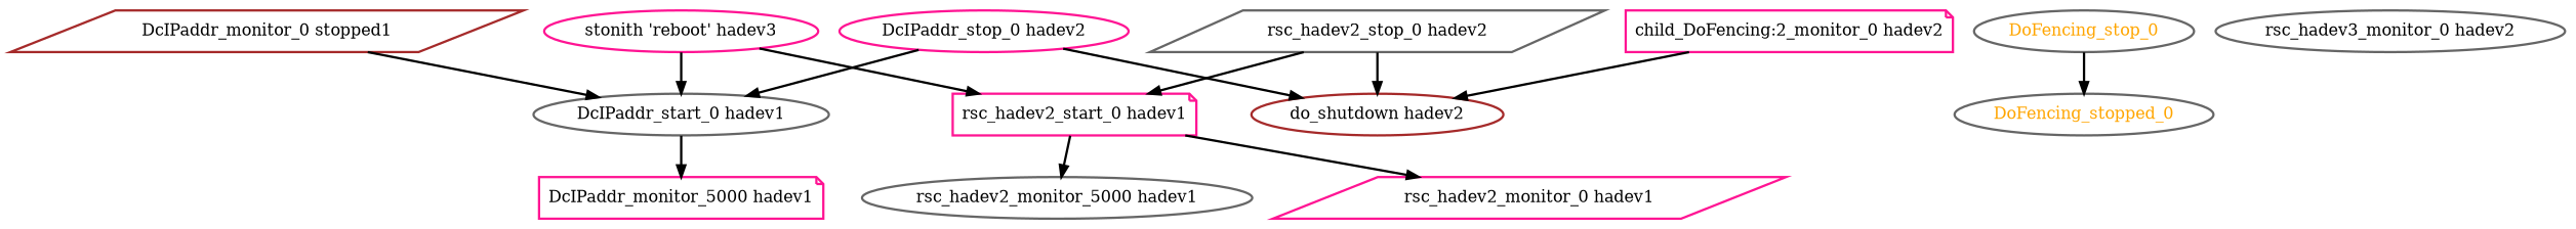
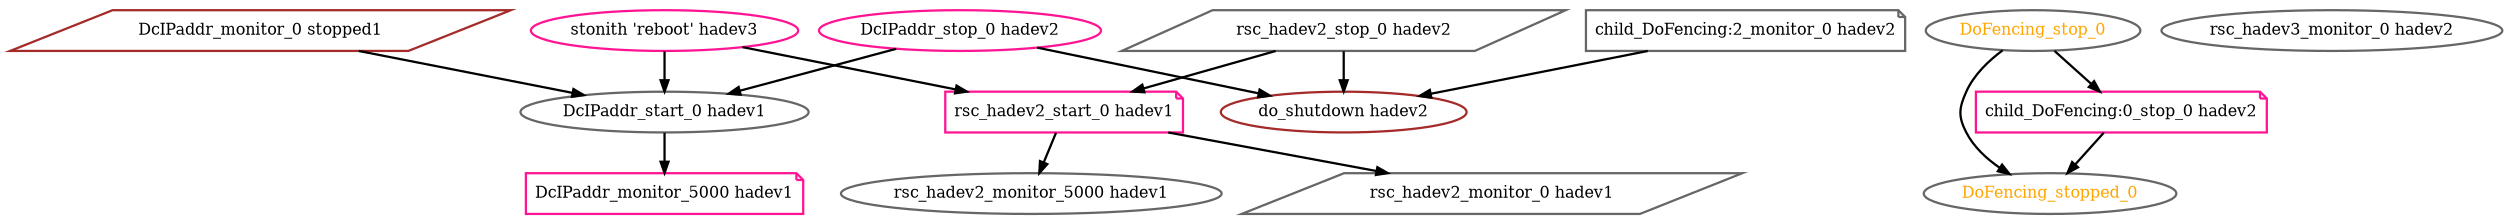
  digraph {
    node [color=gray40 fontcolor=black shape=ellipse style=bold]
    edge [style=bold]
    n1 [color=brown label="DcIPaddr_monitor_0 stopped1" shape=parallelogram]
    "DcIPaddr_start_0 hadev1"
    "DcIPaddr_monitor_5000 hadev1" [color=deeppink shape=note]
    "DcIPaddr_stop_0 hadev2" [color=deeppink]
    "do_shutdown hadev2" [color=brown]
    DoFencing_stop_0 [fontcolor=orange]
    DoFencing_stopped_0 [fontcolor=orange]
-   "child_DoFencing:2_monitor_0 hadev2" [color=deeppink shape=note]
-   "rsc_hadev2_monitor_0 hadev1" [color=deeppink shape=parallelogram]
+   "child_DoFencing:0_stop_0 hadev2" [color=deeppink shape=note]
+   "child_DoFencing:2_monitor_0 hadev2" [shape=note]
+   "rsc_hadev2_monitor_0 hadev1" [shape=parallelogram]
    "rsc_hadev2_start_0 hadev1" [color=deeppink shape=note]
    "rsc_hadev2_monitor_5000 hadev1"
    "rsc_hadev2_stop_0 hadev2" [shape=parallelogram]
    "rsc_hadev3_monitor_0 hadev2"
    "stonith 'reboot' hadev3" [color=deeppink]
    n1 -> "DcIPaddr_start_0 hadev1"
    "DcIPaddr_start_0 hadev1" -> "DcIPaddr_monitor_5000 hadev1"
    "DcIPaddr_stop_0 hadev2" -> "DcIPaddr_start_0 hadev1"
    "DcIPaddr_stop_0 hadev2" -> "do_shutdown hadev2"
    DoFencing_stop_0 -> DoFencing_stopped_0
+   DoFencing_stop_0 -> "child_DoFencing:0_stop_0 hadev2"
+   "child_DoFencing:0_stop_0 hadev2" -> DoFencing_stopped_0
    "child_DoFencing:2_monitor_0 hadev2" -> "do_shutdown hadev2"
    "rsc_hadev2_start_0 hadev1" -> "rsc_hadev2_monitor_0 hadev1"
    "rsc_hadev2_start_0 hadev1" -> "rsc_hadev2_monitor_5000 hadev1"
    "rsc_hadev2_stop_0 hadev2" -> "do_shutdown hadev2"
    "rsc_hadev2_stop_0 hadev2" -> "rsc_hadev2_start_0 hadev1"
    "stonith 'reboot' hadev3" -> "DcIPaddr_start_0 hadev1"
    "stonith 'reboot' hadev3" -> "rsc_hadev2_start_0 hadev1"
  }
